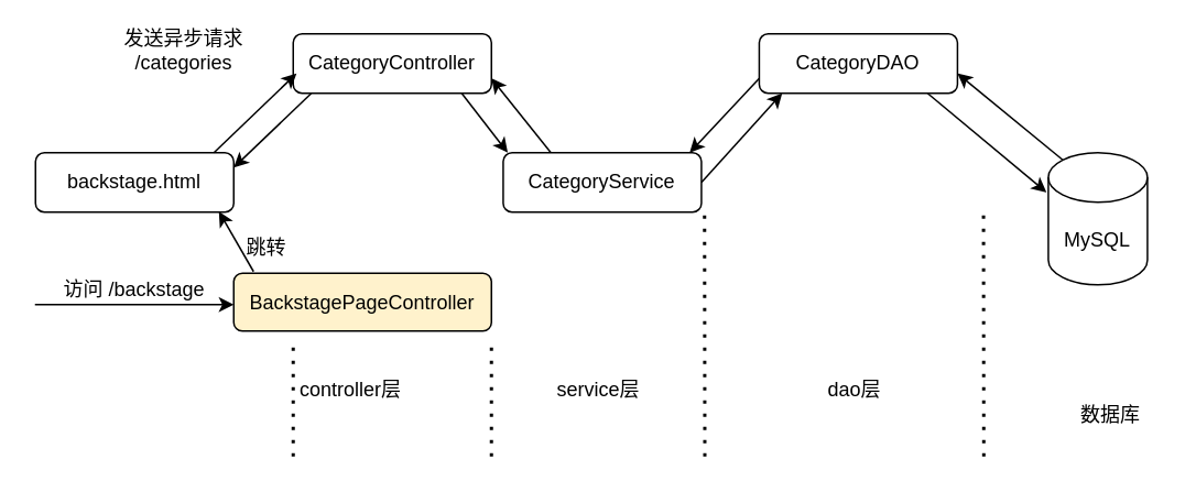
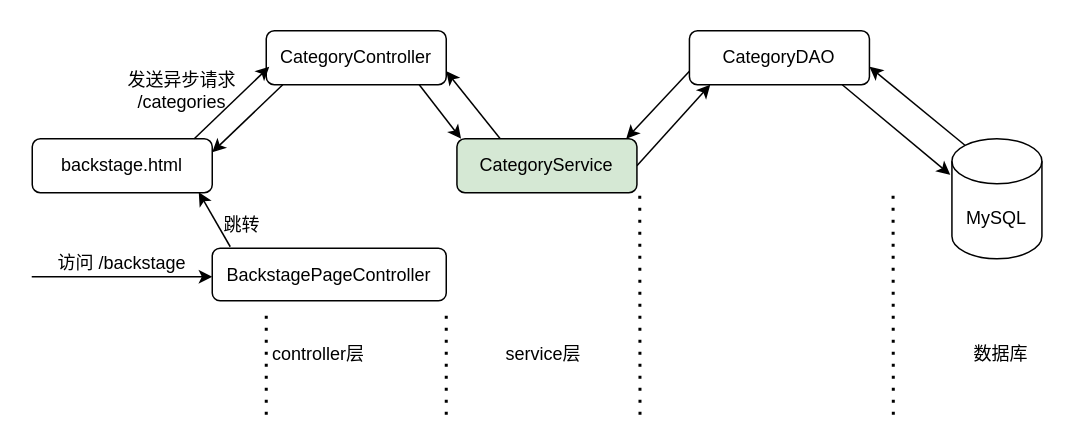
  <mxCell id="0" />
  <mxCell id="1" parent="0" />
  <mxCell id="2" value="" style="endArrow=classic;html=1;entryX=0;entryY=0.5;entryDx=0;entryDy=0;exitX=0.983;exitY=0.794;exitDx=0;exitDy=0;exitPerimeter=0;" parent="1" edge="1"><mxGeometry width="50" height="50" relative="1" as="geometry"><mxPoint x="20.66" y="184.08" as="sourcePoint" /><mxPoint x="141" y="184" as="targetPoint" /></mxGeometry></mxCell>
  <mxCell id="3" value="访问 /backstage" style="text;html=1;strokeColor=none;fillColor=none;align=center;verticalAlign=middle;whiteSpace=wrap;rounded=0;" parent="1" vertex="1"><mxGeometry x="33" y="165" width="96" height="20" as="geometry" /></mxCell>
  <mxCell id="4" value="" style="endArrow=classic;html=1;entryX=0.925;entryY=0.99;entryDx=0;entryDy=0;entryPerimeter=0;" parent="1" target="20" edge="1"><mxGeometry width="50" height="50" relative="1" as="geometry"><mxPoint x="153" y="164" as="sourcePoint" /><mxPoint x="165.002" y="132.14" as="targetPoint" /></mxGeometry></mxCell>
  <mxCell id="5" value="" style="endArrow=classic;html=1;" parent="1" edge="1"><mxGeometry width="50" height="50" relative="1" as="geometry"><mxPoint x="279" y="56" as="sourcePoint" /><mxPoint x="306.882" y="92" as="targetPoint" /></mxGeometry></mxCell>
  <mxCell id="6" value="" style="endArrow=classic;html=1;exitX=1;exitY=0.5;exitDx=0;exitDy=0;" parent="1" source="23" edge="1"><mxGeometry width="50" height="50" relative="1" as="geometry"><mxPoint x="429.12" y="118" as="sourcePoint" /><mxPoint x="473" y="56" as="targetPoint" /></mxGeometry></mxCell>
  <mxCell id="7" value="" style="endArrow=classic;html=1;" parent="1" edge="1"><mxGeometry width="50" height="50" relative="1" as="geometry"><mxPoint x="561" y="56" as="sourcePoint" /><mxPoint x="633" y="116" as="targetPoint" /></mxGeometry></mxCell>
  <mxCell id="8" value="" style="endArrow=classic;html=1;exitX=0.145;exitY=0;exitDx=0;exitDy=4.35;exitPerimeter=0;" parent="1" source="25" edge="1"><mxGeometry width="50" height="50" relative="1" as="geometry"><mxPoint x="639.12" y="104" as="sourcePoint" /><mxPoint x="579.12" y="44" as="targetPoint" /></mxGeometry></mxCell>
  <mxCell id="9" value="" style="endArrow=classic;html=1;exitX=0;exitY=0.75;exitDx=0;exitDy=0;" parent="1" source="24" edge="1"><mxGeometry width="50" height="50" relative="1" as="geometry"><mxPoint x="453" y="67" as="sourcePoint" /><mxPoint x="417" y="92" as="targetPoint" /></mxGeometry></mxCell>
  <mxCell id="10" value="" style="endArrow=classic;html=1;entryX=1;entryY=0.75;entryDx=0;entryDy=0;" parent="1" target="22" edge="1"><mxGeometry width="50" height="50" relative="1" as="geometry"><mxPoint x="333" y="92" as="sourcePoint" /><mxPoint x="297" y="32" as="targetPoint" /></mxGeometry></mxCell>
  <mxCell id="11" value="" style="endArrow=none;dashed=1;html=1;dashPattern=1 3;strokeWidth=2;" parent="1" edge="1"><mxGeometry width="50" height="50" relative="1" as="geometry"><mxPoint x="297" y="276" as="sourcePoint" /><mxPoint x="297" y="206" as="targetPoint" /></mxGeometry></mxCell>
  <mxCell id="12" value="" style="endArrow=none;dashed=1;html=1;dashPattern=1 3;strokeWidth=2;" parent="1" edge="1"><mxGeometry width="50" height="50" relative="1" as="geometry"><mxPoint x="177" y="276" as="sourcePoint" /><mxPoint x="177" y="206" as="targetPoint" /></mxGeometry></mxCell>
  <mxCell id="13" value="" style="endArrow=none;dashed=1;html=1;dashPattern=1 3;strokeWidth=2;" parent="1" edge="1"><mxGeometry width="50" height="50" relative="1" as="geometry"><mxPoint x="426.17" y="276" as="sourcePoint" /><mxPoint x="426" y="128" as="targetPoint" /></mxGeometry></mxCell>
  <mxCell id="14" value="" style="endArrow=none;dashed=1;html=1;dashPattern=1 3;strokeWidth=2;" parent="1" edge="1"><mxGeometry width="50" height="50" relative="1" as="geometry"><mxPoint x="595.05" y="276" as="sourcePoint" /><mxPoint x="594.88" y="128" as="targetPoint" /></mxGeometry></mxCell>
  <mxCell id="15" value="controller层" style="text;html=1;strokeColor=none;fillColor=none;align=center;verticalAlign=middle;whiteSpace=wrap;rounded=0;shadow=0;" parent="1" vertex="1"><mxGeometry x="177" y="226" width="70" height="20" as="geometry" /></mxCell>
  <mxCell id="16" value="service层" style="text;html=1;strokeColor=none;fillColor=none;align=center;verticalAlign=middle;whiteSpace=wrap;rounded=0;" parent="1" vertex="1"><mxGeometry x="327" y="226" width="70" height="20" as="geometry" /></mxCell>
- <mxCell id="17" value="dao层" style="text;html=1;strokeColor=none;fillColor=none;align=center;verticalAlign=middle;whiteSpace=wrap;rounded=0;" parent="1" vertex="1"><mxGeometry x="482" y="226" width="70" height="20" as="geometry" /></mxCell>
- <mxCell id="18" value="数据库" style="text;html=1;strokeColor=none;fillColor=none;align=center;verticalAlign=middle;whiteSpace=wrap;rounded=0;" parent="1" vertex="1"><mxGeometry x="637" y="241" width="70" height="20" as="geometry" /></mxCell>
- <mxCell id="19" value="BackstagePageController" style="rounded=1;whiteSpace=wrap;html=1;fillColor=#fff2cc;" parent="1" vertex="1"><mxGeometry x="141" y="165" width="156" height="35" as="geometry" /></mxCell>
+ <mxCell id="18" value="数据库" style="text;html=1;strokeColor=none;fillColor=none;align=center;verticalAlign=middle;whiteSpace=wrap;rounded=0;" parent="1" vertex="1"><mxGeometry x="632" y="226" width="70" height="20" as="geometry" /></mxCell>
+ <mxCell id="19" value="BackstagePageController" style="rounded=1;whiteSpace=wrap;html=1;" parent="1" vertex="1"><mxGeometry x="141" y="165" width="156" height="35" as="geometry" /></mxCell>
  <mxCell id="20" value="backstage.html" style="rounded=1;whiteSpace=wrap;html=1;" parent="1" vertex="1"><mxGeometry x="21" y="92" width="120" height="36" as="geometry" /></mxCell>
  <mxCell id="21" style="edgeStyle=orthogonalEdgeStyle;rounded=0;orthogonalLoop=1;jettySize=auto;html=1;exitX=0.5;exitY=1;exitDx=0;exitDy=0;" parent="1" source="20" target="20" edge="1"><mxGeometry relative="1" as="geometry" /></mxCell>
  <mxCell id="22" value="CategoryController" style="rounded=1;whiteSpace=wrap;html=1;" parent="1" vertex="1"><mxGeometry x="177" y="20" width="120" height="36" as="geometry" /></mxCell>
- <mxCell id="23" value="CategoryService" style="rounded=1;whiteSpace=wrap;html=1;" parent="1" vertex="1"><mxGeometry x="304.12" y="92" width="120" height="36" as="geometry" /></mxCell>
+ <mxCell id="23" value="CategoryService" style="rounded=1;whiteSpace=wrap;html=1;fillColor=#d5e8d4;" parent="1" vertex="1"><mxGeometry x="304.12" y="92" width="120" height="36" as="geometry" /></mxCell>
  <mxCell id="24" value="CategoryDAO" style="rounded=1;whiteSpace=wrap;html=1;" parent="1" vertex="1"><mxGeometry x="459.12" y="20" width="120" height="36" as="geometry" /></mxCell>
  <mxCell id="25" value="MySQL" style="shape=cylinder3;whiteSpace=wrap;html=1;boundedLbl=1;backgroundOutline=1;size=15;" parent="1" vertex="1"><mxGeometry x="634.12" y="92" width="60" height="80" as="geometry" /></mxCell>
  <mxCell id="26" value="" style="endArrow=classic;html=1;" parent="1" edge="1"><mxGeometry width="50" height="50" relative="1" as="geometry"><mxPoint x="129" y="92" as="sourcePoint" /><mxPoint x="179" y="44" as="targetPoint" /></mxGeometry></mxCell>
  <mxCell id="27" value="" style="endArrow=classic;html=1;entryX=1;entryY=0.25;entryDx=0;entryDy=0;" parent="1" target="20" edge="1"><mxGeometry width="50" height="50" relative="1" as="geometry"><mxPoint x="188" y="56" as="sourcePoint" /><mxPoint x="227" y="80" as="targetPoint" /></mxGeometry></mxCell>
  <mxCell id="28" value="跳转" style="text;html=1;strokeColor=none;fillColor=none;align=center;verticalAlign=middle;whiteSpace=wrap;rounded=0;" parent="1" vertex="1"><mxGeometry x="141" y="140" width="40" height="20" as="geometry" /></mxCell>
- <mxCell id="29" value="发送异步请求&lt;br&gt;/categories" style="text;html=1;strokeColor=none;fillColor=none;align=center;verticalAlign=middle;whiteSpace=wrap;rounded=0;" parent="1" vertex="1"><mxGeometry x="69" y="14" width="84" height="32" as="geometry" /></mxCell>
+ <mxCell id="29" value="发送异步请求&lt;br&gt;/categories" style="text;html=1;strokeColor=none;fillColor=none;align=center;verticalAlign=middle;whiteSpace=wrap;rounded=0;" parent="1" vertex="1"><mxGeometry x="79" y="44" width="84" height="32" as="geometry" /></mxCell>
